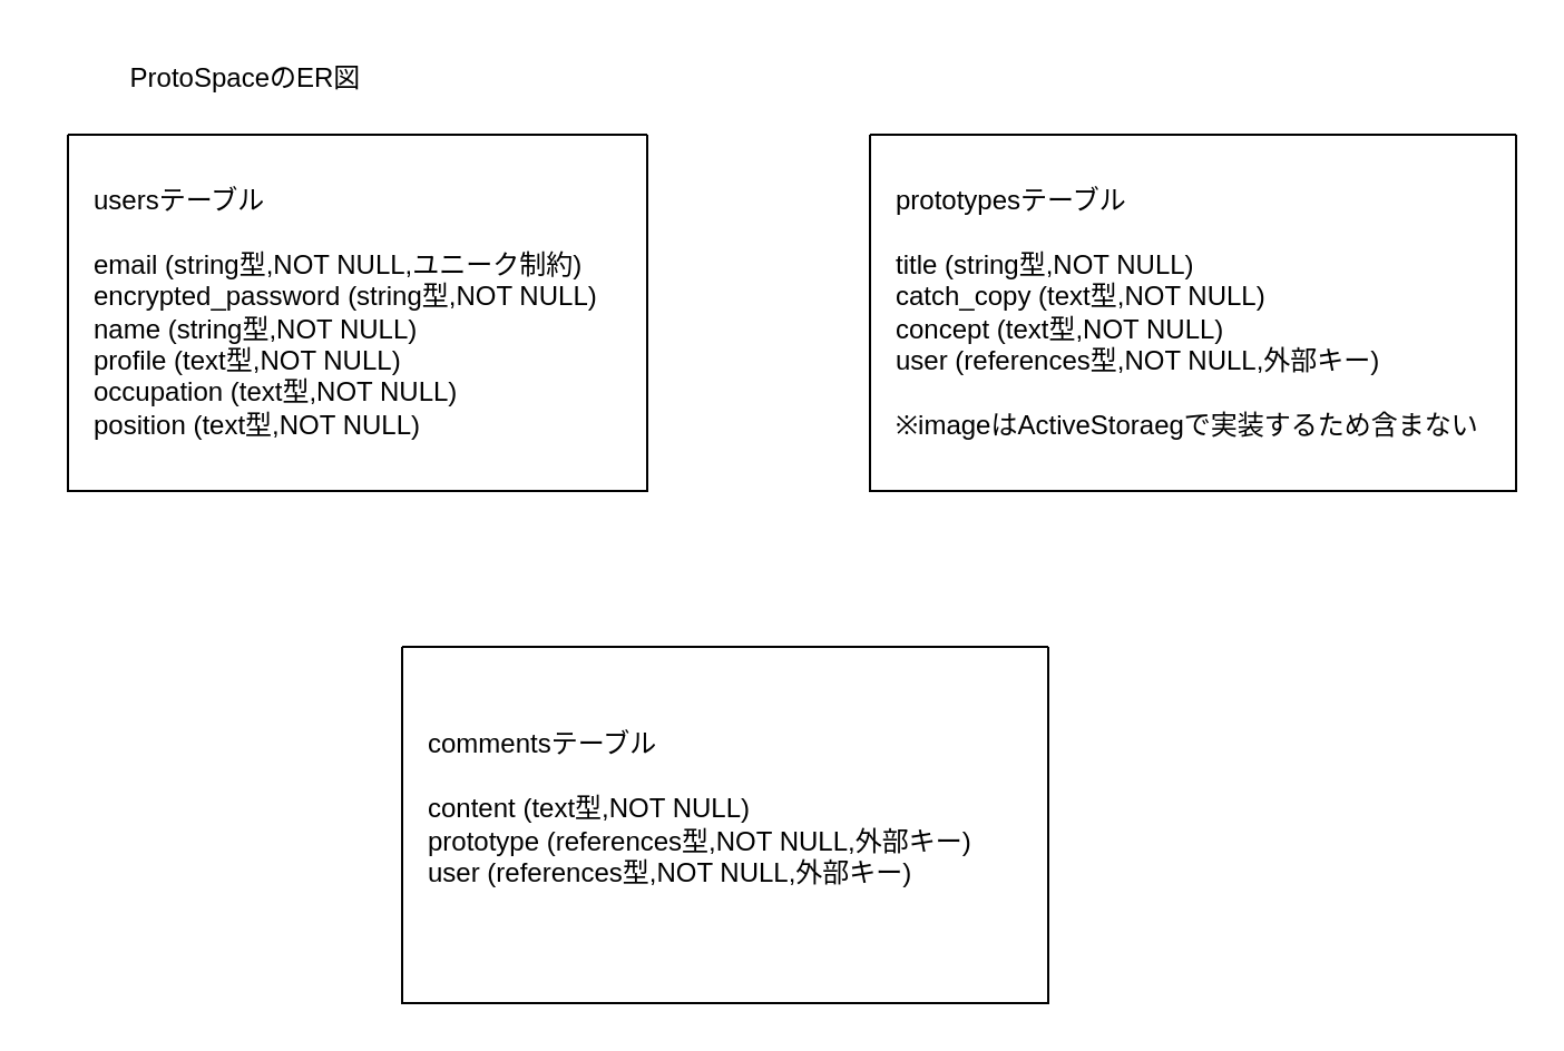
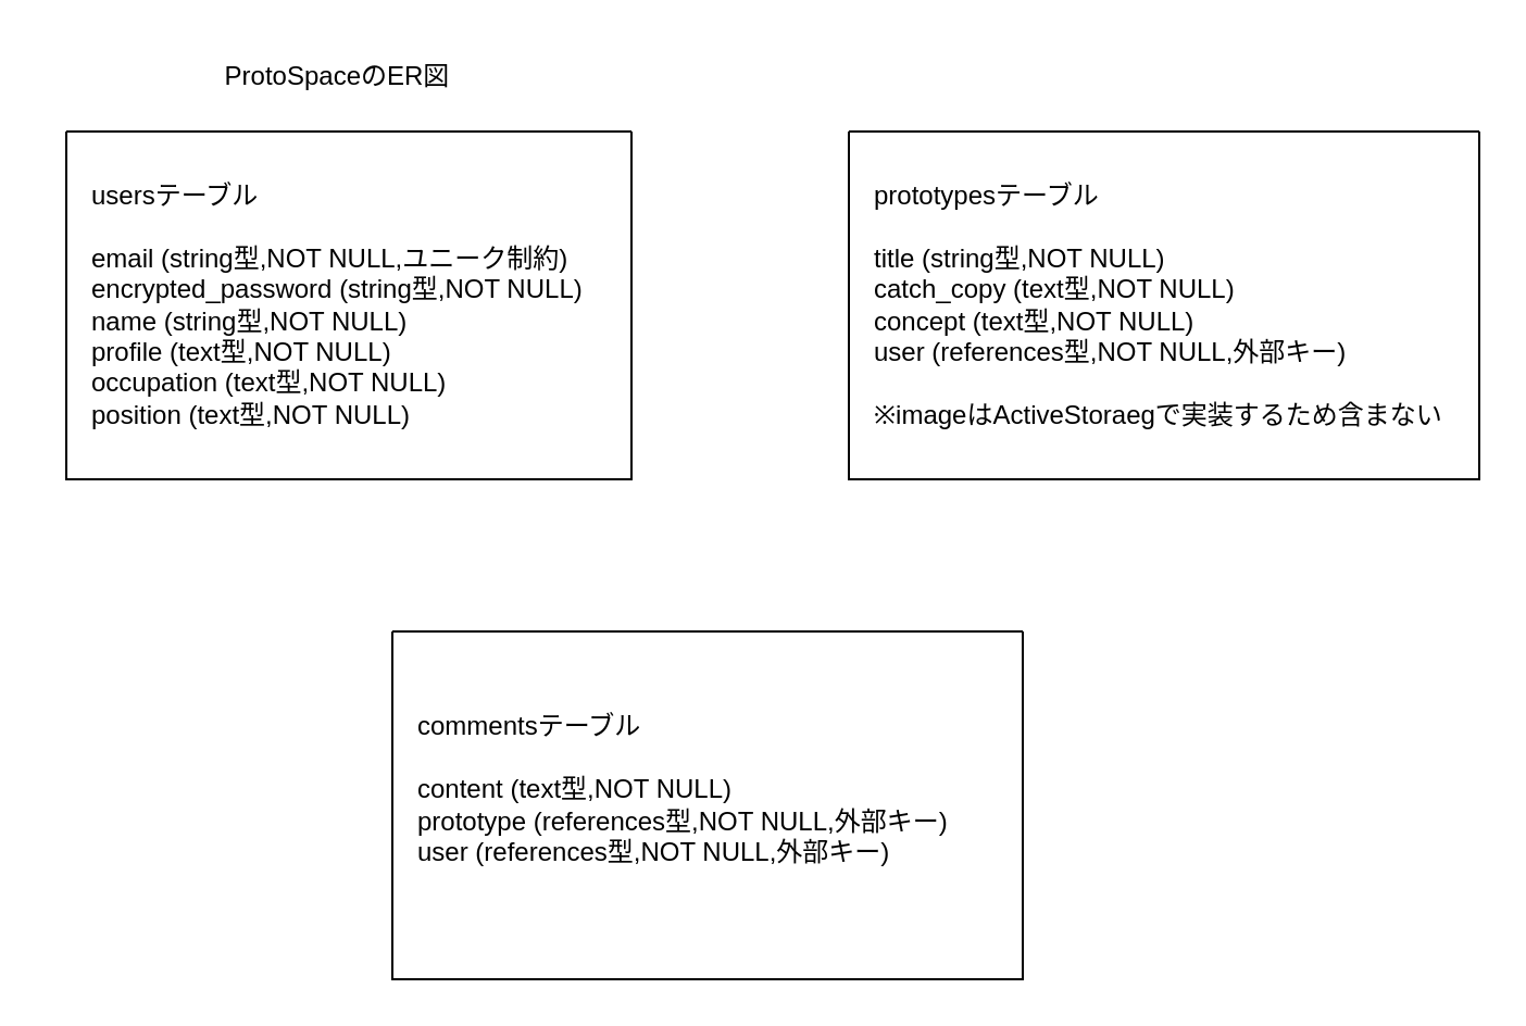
  <mxCell id="0" />
  <mxCell id="1" parent="0" />
- <mxCell id="2" value="ProtoSpaceのER図" style="text;html=1;strokeColor=none;fillColor=none;align=center;verticalAlign=middle;whiteSpace=wrap;rounded=0;" vertex="1" parent="1"><mxGeometry x="20" y="20" width="180" height="30" as="geometry" /></mxCell>
+ <mxCell id="2" value="ProtoSpaceのER図" style="text;html=1;strokeColor=none;fillColor=none;align=center;verticalAlign=middle;whiteSpace=wrap;rounded=0;" vertex="1" parent="1"><mxGeometry x="65" y="20" width="180" height="30" as="geometry" /></mxCell>
  <mxCell id="3" value="" style="swimlane;startSize=0;align=left;" vertex="1" parent="1"><mxGeometry x="30" y="60" width="260" height="160" as="geometry" /></mxCell>
  <mxCell id="4" value="usersテーブル&lt;br&gt;&lt;br&gt;&lt;div style=&quot;&quot;&gt;&lt;span style=&quot;background-color: initial;&quot;&gt;email (string型,NOT NULL,ユニーク制約)&lt;/span&gt;&lt;/div&gt;&lt;div style=&quot;&quot;&gt;&lt;span style=&quot;background-color: initial;&quot;&gt;encrypted_password (string型,NOT NULL)&lt;/span&gt;&lt;/div&gt;&lt;div style=&quot;&quot;&gt;&lt;span style=&quot;background-color: initial;&quot;&gt;name (string型,NOT NULL)&lt;/span&gt;&lt;/div&gt;&lt;div style=&quot;&quot;&gt;&lt;span style=&quot;background-color: initial;&quot;&gt;profile (text型,NOT NULL)&lt;/span&gt;&lt;/div&gt;&lt;div style=&quot;&quot;&gt;&lt;span style=&quot;background-color: initial;&quot;&gt;occupation (text型,NOT NULL)&lt;/span&gt;&lt;/div&gt;&lt;div style=&quot;&quot;&gt;&lt;span style=&quot;background-color: initial;&quot;&gt;position (text型,NOT NULL)&lt;/span&gt;&lt;/div&gt;" style="text;html=1;align=left;verticalAlign=middle;resizable=0;points=[];autosize=1;strokeColor=none;fillColor=none;" vertex="1" parent="3"><mxGeometry x="10" y="15" width="250" height="130" as="geometry" /></mxCell>
  <mxCell id="5" value="" style="swimlane;startSize=0;align=left;" vertex="1" parent="1"><mxGeometry x="390" y="60" width="290" height="160" as="geometry" /></mxCell>
  <mxCell id="6" value="prototypesテーブル&lt;br&gt;&lt;span style=&quot;background-color: initial;&quot;&gt;&lt;br&gt;title (string型,NOT NULL)&lt;/span&gt;&lt;br&gt;&lt;div style=&quot;&quot;&gt;&lt;span style=&quot;background-color: initial;&quot;&gt;catch_copy (text型,NOT NULL)&lt;/span&gt;&lt;/div&gt;&lt;div style=&quot;&quot;&gt;&lt;span style=&quot;background-color: initial;&quot;&gt;concept (text型,NOT NULL)&lt;/span&gt;&lt;/div&gt;&lt;div style=&quot;&quot;&gt;&lt;span style=&quot;background-color: initial;&quot;&gt;user (references型,NOT NULL,外部キー)&lt;/span&gt;&lt;/div&gt;&lt;div style=&quot;&quot;&gt;&lt;span style=&quot;background-color: initial;&quot;&gt;&lt;br&gt;&lt;/span&gt;&lt;/div&gt;&lt;div style=&quot;&quot;&gt;※imageはActiveStoraegで実装するため含まない&lt;/div&gt;" style="text;html=1;align=left;verticalAlign=middle;resizable=0;points=[];autosize=1;strokeColor=none;fillColor=none;" vertex="1" parent="5"><mxGeometry x="10" y="15" width="280" height="130" as="geometry" /></mxCell>
  <mxCell id="7" value="" style="swimlane;startSize=0;align=left;" vertex="1" parent="1"><mxGeometry x="180" y="290" width="290" height="160" as="geometry" /></mxCell>
  <mxCell id="8" value="commentsテーブル&lt;br&gt;&lt;span style=&quot;background-color: initial;&quot;&gt;&lt;br&gt;&lt;/span&gt;&lt;div style=&quot;&quot;&gt;&lt;span style=&quot;background-color: initial;&quot;&gt;content (text型,NOT NULL)&lt;/span&gt;&lt;/div&gt;&lt;div style=&quot;&quot;&gt;&lt;span style=&quot;background-color: initial;&quot;&gt;prototype (references型,NOT NULL,外部キー)&lt;/span&gt;&lt;/div&gt;&lt;div style=&quot;&quot;&gt;&lt;span style=&quot;background-color: initial;&quot;&gt;user (references型,NOT NULL,外部キー)&lt;/span&gt;&lt;/div&gt;&lt;div style=&quot;&quot;&gt;&lt;br&gt;&lt;/div&gt;" style="text;html=1;align=left;verticalAlign=middle;resizable=0;points=[];autosize=1;strokeColor=none;fillColor=none;" vertex="1" parent="7"><mxGeometry x="10" y="30" width="270" height="100" as="geometry" /></mxCell>
